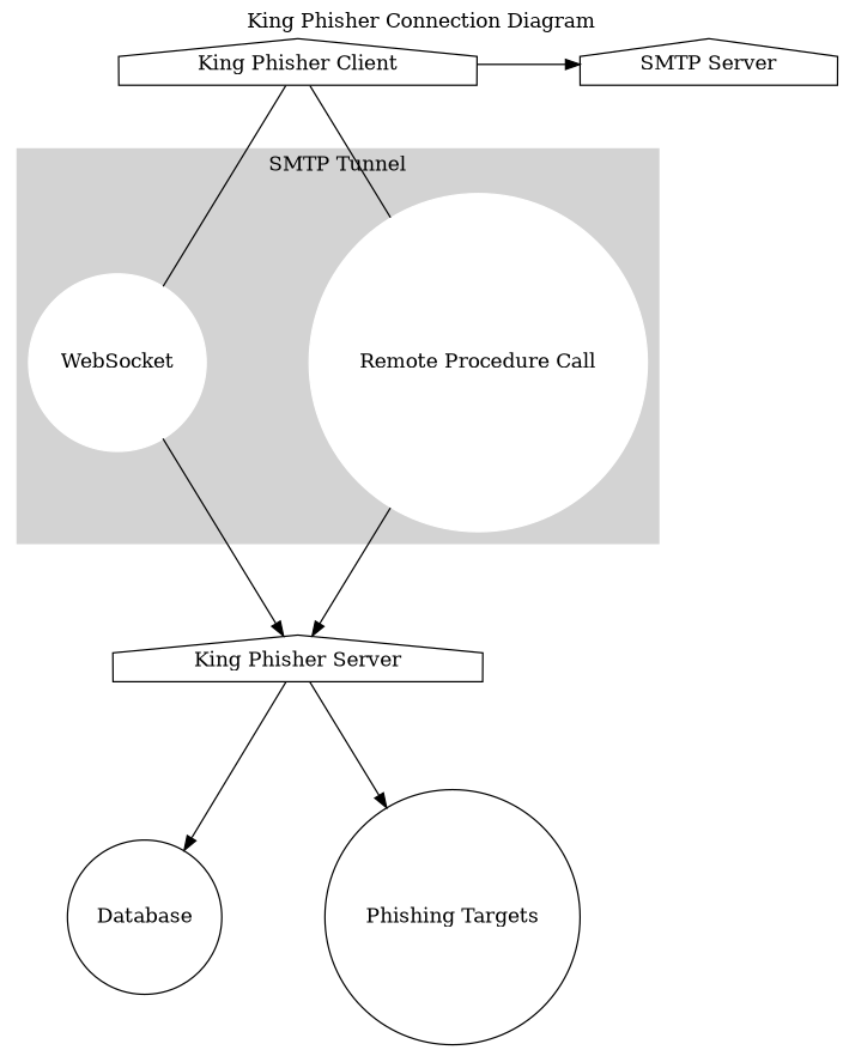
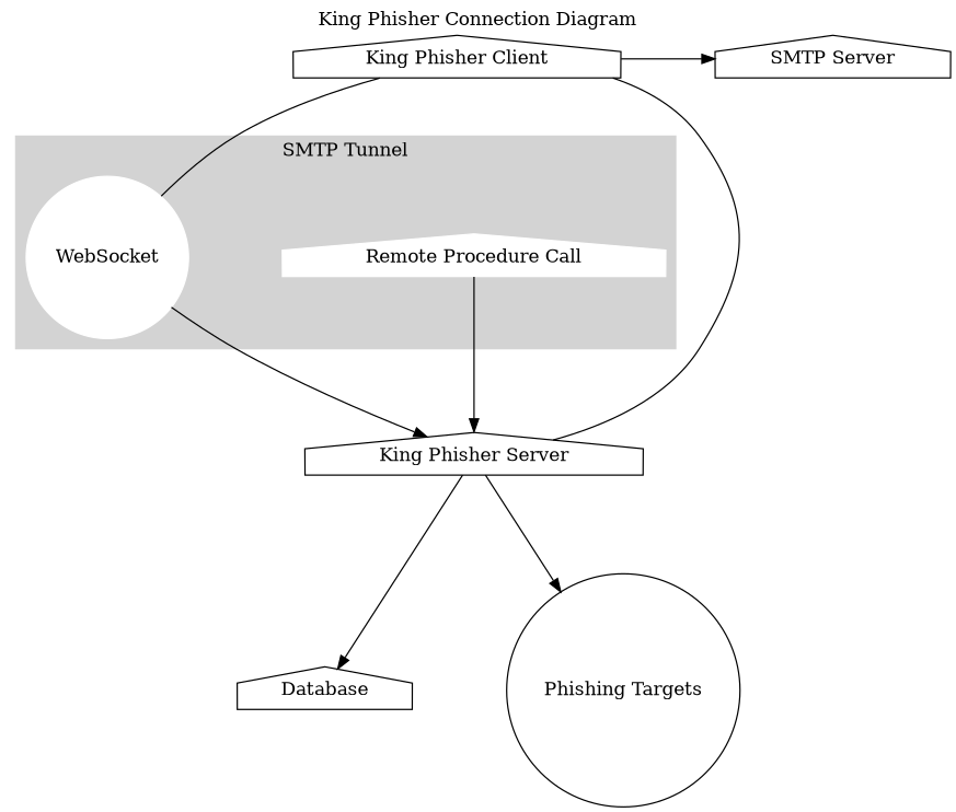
  digraph {
    label="King Phisher Connection Diagram"
    labelloc=t
    nodesep=1
    ranksep=1
    node [shape=circle]
    n1 [label="King Phisher Client" shape=house]
    n2 [label="SMTP Server" shape=house]
-   Database
+   Database [shape=house]
    n4 [label="Phishing Targets"]
-   n5 [color=white label="Remote Procedure Call" style=filled]
+   n5 [color=white label="Remote Procedure Call" shape=house style=filled]
    WebSocket [color=white style=filled]
    n7 [label="King Phisher Server" shape=house]
    subgraph sub_1 {
      rank=same
      n1
      n2
    }
    subgraph sub_2 {
      rank=same
      Database
      n4
    }
    subgraph cluster_3 {
      color=lightgray
      label="SMTP Tunnel"
      style=filled
      n5
      WebSocket
    }
    n1 -> n2
-   n1 -> n5 [arrowhead=none]
+   n1 -> n7 [arrowhead=none]
    n1 -> WebSocket [arrowhead=none]
    n5 -> n7
    WebSocket -> n7
    n7 -> Database
    n7 -> n4
  }
